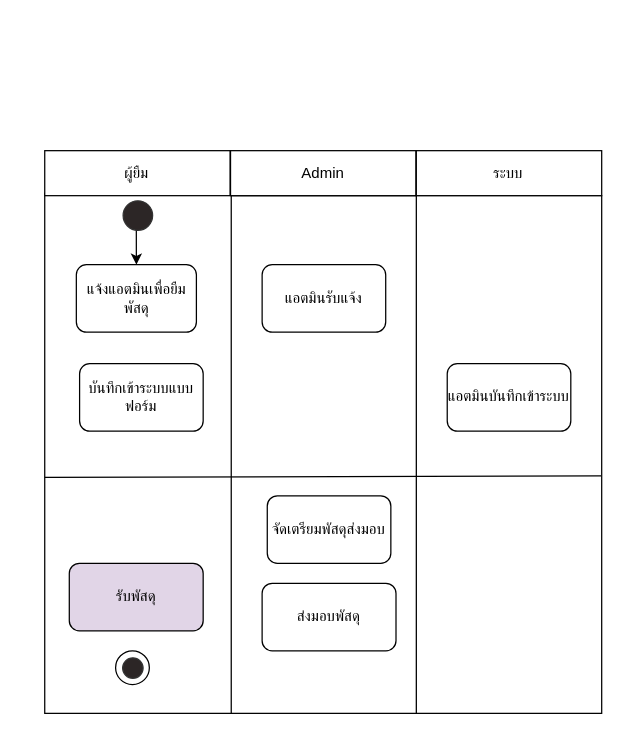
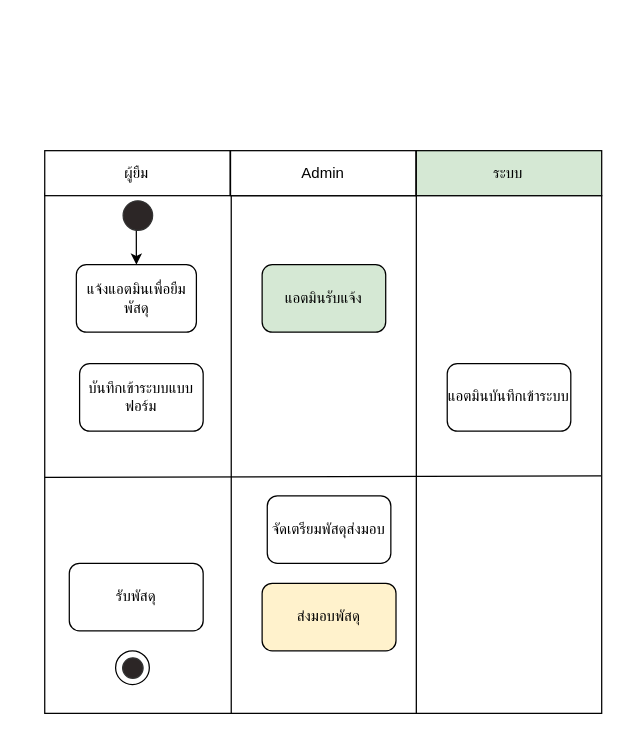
  <mxCell id="0" />
  <mxCell id="1" parent="0" />
  <mxCell id="2" value="" style="group" vertex="1" connectable="0" parent="1"><mxGeometry x="20" y="100" width="460.684" height="480.886" as="geometry" /></mxCell>
  <mxCell id="3" value="" style="group;rotation=0;" vertex="1" connectable="0" parent="2"><mxGeometry x="20" y="-80" width="440.684" height="560" as="geometry" /></mxCell>
  <mxCell id="4" value="" style="group;rotation=0;" vertex="1" connectable="0" parent="3"><mxGeometry x="5.264" y="110.886" width="435.42" height="449.114" as="geometry" /></mxCell>
  <mxCell id="5" value="บันทึกในแบบฟอร์มกระดาษ" style="rounded=1;whiteSpace=wrap;html=1;rotation=0;" vertex="1" parent="4"><mxGeometry x="26.318" y="159.341" width="92.926" height="50.204" as="geometry" /></mxCell>
  <mxCell id="6" value="" style="group;rotation=0;" vertex="1" connectable="0" parent="4"><mxGeometry x="-10" y="-10.89" width="445.42" height="460.004" as="geometry" /></mxCell>
  <mxCell id="7" value="" style="rounded=0;whiteSpace=wrap;html=1;rotation=0;" vertex="1" parent="6"><mxGeometry y="34.07" width="150" height="415.93" as="geometry" /></mxCell>
  <mxCell id="8" value="" style="rounded=0;whiteSpace=wrap;html=1;rotation=0;" vertex="1" parent="6"><mxGeometry x="149.15" y="35.99" width="148.25" height="414.01" as="geometry" /></mxCell>
  <mxCell id="9" value="แจ้งแอตมินเพื่อยืมพัสดุ" style="rounded=1;whiteSpace=wrap;html=1;rotation=0;" vertex="1" parent="6"><mxGeometry x="25.269" y="91.184" width="96.023" height="53.989" as="geometry" /></mxCell>
  <mxCell id="10" value="ผู้ยืม" style="rounded=0;whiteSpace=wrap;html=1;rotation=0;" vertex="1" parent="6"><mxGeometry width="148.247" height="35.991" as="geometry" /></mxCell>
  <mxCell id="11" value="Admin" style="rounded=0;whiteSpace=wrap;html=1;rotation=0;" vertex="1" parent="6"><mxGeometry x="148.584" width="148.247" height="35.991" as="geometry" /></mxCell>
- <mxCell id="12" value="ระบบ" style="rounded=0;whiteSpace=wrap;html=1;rotation=0;" vertex="1" parent="6"><mxGeometry x="297.167" width="148.247" height="35.991" as="geometry" /></mxCell>
+ <mxCell id="12" value="ระบบ" style="rounded=0;whiteSpace=wrap;html=1;rotation=0;fillColor=#d5e8d4;" vertex="1" parent="6"><mxGeometry x="297.167" width="148.247" height="35.991" as="geometry" /></mxCell>
  <mxCell id="13" value="" style="rounded=0;whiteSpace=wrap;html=1;rotation=0;" vertex="1" parent="6"><mxGeometry x="297.17" y="36.07" width="148.25" height="413.93" as="geometry" /></mxCell>
- <mxCell id="14" value="แอตมินรับแจ้ง" style="rounded=1;whiteSpace=wrap;html=1;rotation=0;" vertex="1" parent="6"><mxGeometry x="173.853" y="91.184" width="98.831" height="53.987" as="geometry" /></mxCell>
+ <mxCell id="14" value="แอตมินรับแจ้ง" style="rounded=1;whiteSpace=wrap;html=1;rotation=0;fillColor=#d5e8d4;" vertex="1" parent="6"><mxGeometry x="173.853" y="91.184" width="98.831" height="53.987" as="geometry" /></mxCell>
  <mxCell id="15" value="แอตมินบันทึกเข้าระบบ" style="rounded=1;whiteSpace=wrap;html=1;rotation=0;" vertex="1" parent="6"><mxGeometry x="321.882" y="170.35" width="98.831" height="53.987" as="geometry" /></mxCell>
  <mxCell id="16" value="จัดเตรียมพัสดุส่งมอบ" style="rounded=1;whiteSpace=wrap;html=1;rotation=0;" vertex="1" parent="6"><mxGeometry x="177.965" y="276.024" width="98.831" height="53.987" as="geometry" /></mxCell>
- <mxCell id="17" value="ส่งมอบพัสดุ" style="rounded=1;whiteSpace=wrap;html=1;rotation=0;" vertex="1" parent="6"><mxGeometry x="173.849" y="346.018" width="107.067" height="53.987" as="geometry" /></mxCell>
+ <mxCell id="17" value="ส่งมอบพัสดุ" style="rounded=1;whiteSpace=wrap;html=1;rotation=0;fillColor=#fff2cc;" vertex="1" parent="6"><mxGeometry x="173.849" y="346.018" width="107.067" height="53.987" as="geometry" /></mxCell>
  <mxCell id="18" style="edgeStyle=orthogonalEdgeStyle;rounded=0;orthogonalLoop=1;jettySize=auto;html=1;exitX=0.5;exitY=1;exitDx=0;exitDy=0;entryX=0.5;entryY=0;entryDx=0;entryDy=0;" edge="1" parent="6" source="19" target="9"><mxGeometry relative="1" as="geometry" /></mxCell>
  <mxCell id="19" value="" style="ellipse;whiteSpace=wrap;html=1;aspect=fixed;strokeColor=#333333;fillColor=#2c2626;rotation=0;" vertex="1" parent="6"><mxGeometry x="62.668" y="40.081" width="23.619" height="23.619" as="geometry" /></mxCell>
- <mxCell id="20" value="รับพัสดุ" style="rounded=1;whiteSpace=wrap;html=1;rotation=0;fillColor=#e1d5e7;" vertex="1" parent="6"><mxGeometry x="19.639" y="330.008" width="107.067" height="53.987" as="geometry" /></mxCell>
+ <mxCell id="20" value="รับพัสดุ" style="rounded=1;whiteSpace=wrap;html=1;rotation=0;" vertex="1" parent="6"><mxGeometry x="19.639" y="330.008" width="107.067" height="53.987" as="geometry" /></mxCell>
  <mxCell id="21" value="บันทึกเข้าระบบแบบฟอร์ม" style="rounded=1;whiteSpace=wrap;html=1;rotation=0;" vertex="1" parent="6"><mxGeometry x="27.874" y="170.346" width="98.831" height="53.987" as="geometry" /></mxCell>
  <mxCell id="22" value="" style="group" vertex="1" connectable="0" parent="6"><mxGeometry x="56.666" y="400.004" width="26.99" height="26.99" as="geometry" /></mxCell>
  <mxCell id="23" value="" style="ellipse;whiteSpace=wrap;html=1;aspect=fixed;" vertex="1" parent="22"><mxGeometry width="26.99" height="26.99" as="geometry" /></mxCell>
  <mxCell id="24" value="" style="ellipse;whiteSpace=wrap;html=1;aspect=fixed;strokeColor=#333333;fillColor=#2c2626;rotation=0;" vertex="1" parent="22"><mxGeometry x="5.62" y="5.62" width="16.38" height="16.38" as="geometry" /></mxCell>
  <mxCell id="25" value="" style="endArrow=none;html=1;rounded=0;exitX=-0.001;exitY=0.491;exitDx=0;exitDy=0;exitPerimeter=0;" edge="1" parent="6"><mxGeometry width="50" height="50" relative="1" as="geometry"><mxPoint x="-8.527e-14" y="261.292" as="sourcePoint" /><mxPoint x="444.886" y="260.004" as="targetPoint" /></mxGeometry></mxCell>
